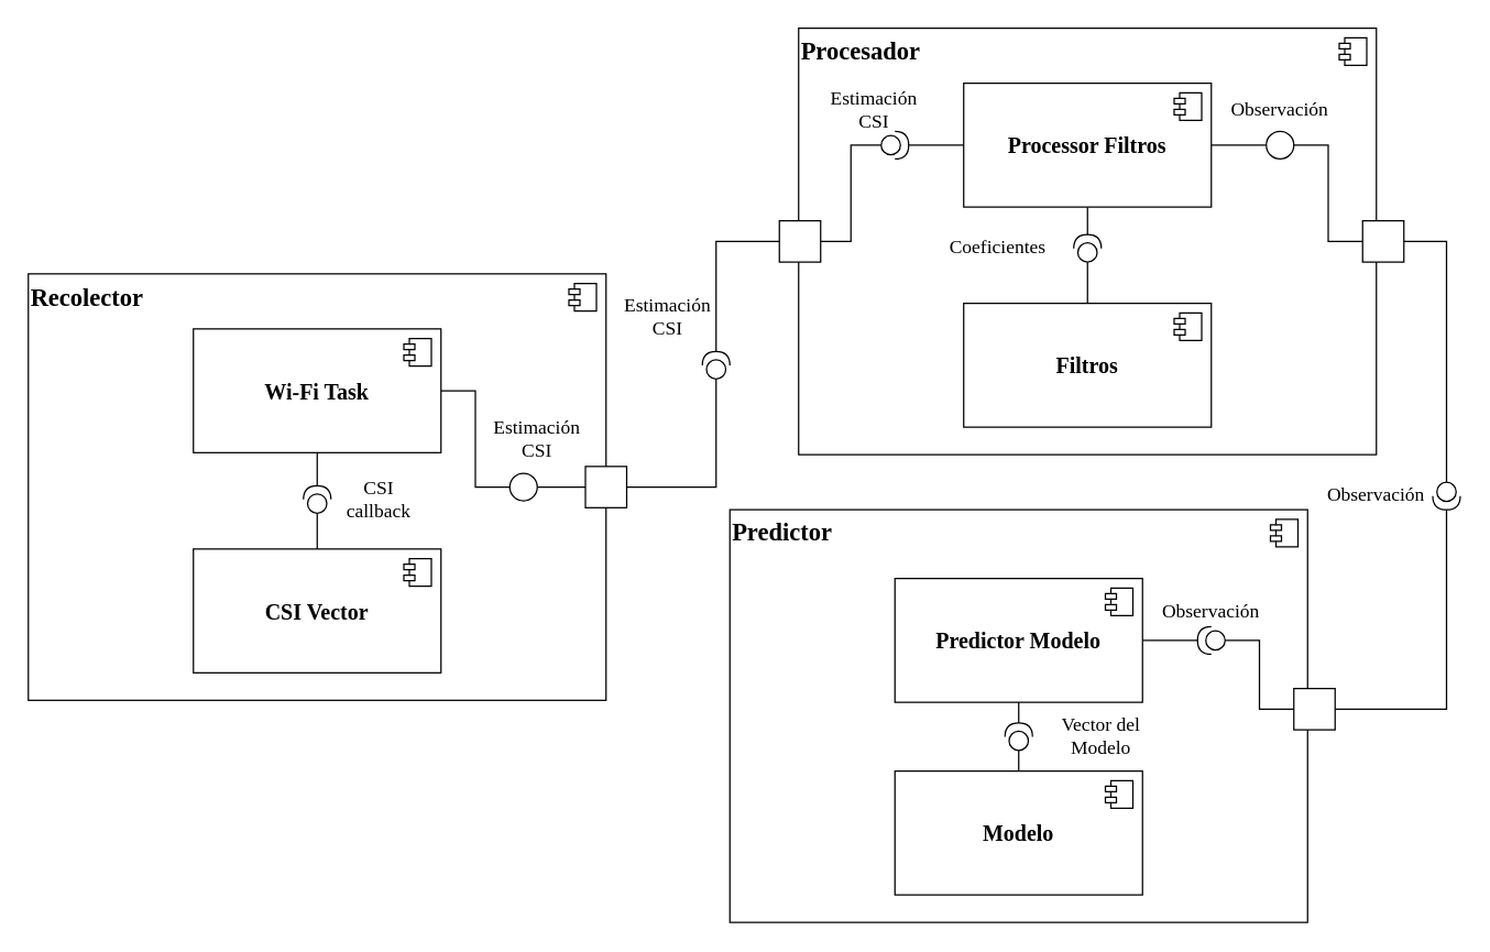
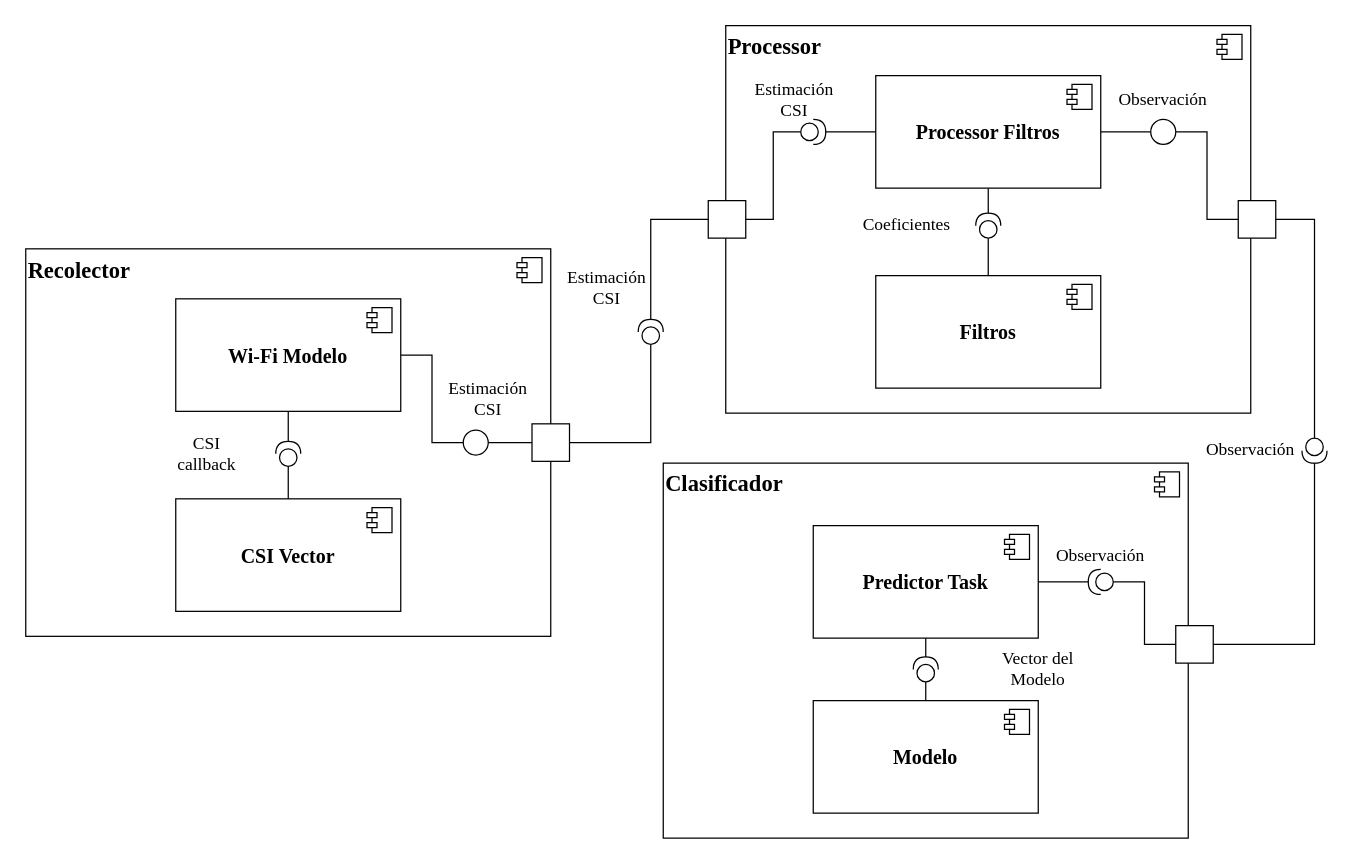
  <mxCell id="0" />
  <mxCell id="1" parent="0" />
- <mxCell id="2" value="&lt;b style=&quot;font-size: 18px;&quot;&gt;Predictor&lt;/b&gt;" style="html=1;dropTarget=0;whiteSpace=wrap;align=left;verticalAlign=top;fontFamily=Times New Roman;fontSize=18;" vertex="1" parent="1"><mxGeometry x="530" y="370" width="420" height="300" as="geometry" /></mxCell>
+ <mxCell id="2" value="&lt;b style=&quot;font-size: 18px;&quot;&gt;Clasificador&lt;/b&gt;" style="html=1;dropTarget=0;whiteSpace=wrap;align=left;verticalAlign=top;fontFamily=Times New Roman;fontSize=18;" vertex="1" parent="1"><mxGeometry x="530" y="370" width="420" height="300" as="geometry" /></mxCell>
  <mxCell id="3" value="" style="shape=module;jettyWidth=8;jettyHeight=4;" vertex="1" parent="2"><mxGeometry x="1" width="20" height="20" relative="1" as="geometry"><mxPoint x="-27" y="7" as="offset" /></mxGeometry></mxCell>
- <mxCell id="4" value="&lt;b style=&quot;font-size: 18px;&quot;&gt;Procesador&lt;/b&gt;" style="html=1;dropTarget=0;whiteSpace=wrap;align=left;verticalAlign=top;fontFamily=Times New Roman;fontSize=18;" vertex="1" parent="1"><mxGeometry x="580" y="20" width="420" height="310" as="geometry" /></mxCell>
+ <mxCell id="4" value="&lt;b style=&quot;font-size: 18px;&quot;&gt;Processor&lt;/b&gt;" style="html=1;dropTarget=0;whiteSpace=wrap;align=left;verticalAlign=top;fontFamily=Times New Roman;fontSize=18;" vertex="1" parent="1"><mxGeometry x="580" y="20" width="420" height="310" as="geometry" /></mxCell>
  <mxCell id="5" value="" style="shape=module;jettyWidth=8;jettyHeight=4;" vertex="1" parent="4"><mxGeometry x="1" width="20" height="20" relative="1" as="geometry"><mxPoint x="-27" y="7" as="offset" /></mxGeometry></mxCell>
  <mxCell id="6" value="&lt;b style=&quot;font-size: 18px;&quot;&gt;Recolector&lt;/b&gt;" style="html=1;dropTarget=0;whiteSpace=wrap;align=left;verticalAlign=top;fontSize=18;fontFamily=Times New Roman;" vertex="1" parent="1"><mxGeometry x="20" y="198.57" width="420" height="310" as="geometry" /></mxCell>
  <mxCell id="7" value="" style="shape=module;jettyWidth=8;jettyHeight=4;" vertex="1" parent="6"><mxGeometry x="1" width="20" height="20" relative="1" as="geometry"><mxPoint x="-27" y="7" as="offset" /></mxGeometry></mxCell>
  <mxCell id="8" style="edgeStyle=orthogonalEdgeStyle;rounded=0;orthogonalLoop=1;jettySize=auto;html=1;exitX=1;exitY=0.5;exitDx=0;exitDy=0;entryX=0;entryY=0.5;entryDx=0;entryDy=0;fontFamily=Times New Roman;fontSize=16;endArrow=none;endFill=0;" edge="1" parent="1" source="9" target="53"><mxGeometry relative="1" as="geometry" /></mxCell>
- <mxCell id="9" value="&lt;b style=&quot;font-size: 16px;&quot;&gt;Wi-Fi Task&lt;/b&gt;" style="html=1;dropTarget=0;whiteSpace=wrap;fontSize=16;fontFamily=Times New Roman;" parent="1" vertex="1"><mxGeometry x="140" y="238.57" width="180" height="90" as="geometry" /></mxCell>
+ <mxCell id="9" value="&lt;b style=&quot;font-size: 16px;&quot;&gt;Wi-Fi Modelo&lt;/b&gt;" style="html=1;dropTarget=0;whiteSpace=wrap;fontSize=16;fontFamily=Times New Roman;" parent="1" vertex="1"><mxGeometry x="140" y="238.57" width="180" height="90" as="geometry" /></mxCell>
  <mxCell id="10" value="" style="shape=module;jettyWidth=8;jettyHeight=4;" parent="9" vertex="1"><mxGeometry x="1" width="20" height="20" relative="1" as="geometry"><mxPoint x="-27" y="7" as="offset" /></mxGeometry></mxCell>
  <mxCell id="11" value="&lt;b style=&quot;font-size: 16px;&quot;&gt;CSI Vector&lt;/b&gt;" style="html=1;dropTarget=0;whiteSpace=wrap;fontSize=16;fontFamily=Times New Roman;" parent="1" vertex="1"><mxGeometry x="140" y="398.57" width="180" height="90" as="geometry" /></mxCell>
  <mxCell id="12" value="" style="shape=module;jettyWidth=8;jettyHeight=4;" parent="11" vertex="1"><mxGeometry x="1" width="20" height="20" relative="1" as="geometry"><mxPoint x="-27" y="7" as="offset" /></mxGeometry></mxCell>
  <mxCell id="13" style="edgeStyle=orthogonalEdgeStyle;rounded=0;orthogonalLoop=1;jettySize=auto;html=1;exitX=1;exitY=0.5;exitDx=0;exitDy=0;entryX=1;entryY=0.5;entryDx=0;entryDy=0;entryPerimeter=0;fontFamily=Times New Roman;fontSize=16;endArrow=none;endFill=0;" edge="1" parent="1" source="14" target="33"><mxGeometry relative="1" as="geometry" /></mxCell>
- <mxCell id="14" value="&lt;b style=&quot;font-size: 16px;&quot;&gt;Predictor Modelo&lt;/b&gt;" style="html=1;dropTarget=0;whiteSpace=wrap;fontFamily=Times New Roman;fontSize=16;" parent="1" vertex="1"><mxGeometry x="650" y="420" width="180" height="90" as="geometry" /></mxCell>
+ <mxCell id="14" value="&lt;b style=&quot;font-size: 16px;&quot;&gt;Predictor Task&lt;/b&gt;" style="html=1;dropTarget=0;whiteSpace=wrap;fontFamily=Times New Roman;fontSize=16;" parent="1" vertex="1"><mxGeometry x="650" y="420" width="180" height="90" as="geometry" /></mxCell>
  <mxCell id="15" value="" style="shape=module;jettyWidth=8;jettyHeight=4;" parent="14" vertex="1"><mxGeometry x="1" width="20" height="20" relative="1" as="geometry"><mxPoint x="-27" y="7" as="offset" /></mxGeometry></mxCell>
  <mxCell id="16" style="edgeStyle=orthogonalEdgeStyle;rounded=0;orthogonalLoop=1;jettySize=auto;html=1;exitX=0.5;exitY=1;exitDx=0;exitDy=0;entryX=1;entryY=0.5;entryDx=0;entryDy=0;entryPerimeter=0;endArrow=none;endFill=0;" edge="1" parent="1" source="19" target="29"><mxGeometry relative="1" as="geometry" /></mxCell>
  <mxCell id="17" style="edgeStyle=orthogonalEdgeStyle;rounded=0;orthogonalLoop=1;jettySize=auto;html=1;exitX=1;exitY=0.5;exitDx=0;exitDy=0;entryX=0;entryY=0.5;entryDx=0;entryDy=0;fontFamily=Times New Roman;fontSize=16;endArrow=none;endFill=0;" edge="1" parent="1" source="19" target="37"><mxGeometry relative="1" as="geometry" /></mxCell>
  <mxCell id="18" style="edgeStyle=orthogonalEdgeStyle;rounded=0;orthogonalLoop=1;jettySize=auto;html=1;exitX=0;exitY=0.5;exitDx=0;exitDy=0;entryX=1;entryY=0.5;entryDx=0;entryDy=0;entryPerimeter=0;fontFamily=Times New Roman;fontSize=16;endArrow=none;endFill=0;" edge="1" parent="1" source="19" target="58"><mxGeometry relative="1" as="geometry" /></mxCell>
  <mxCell id="19" value="&lt;b style=&quot;font-size: 16px;&quot;&gt;Processor Filtros&lt;/b&gt;" style="html=1;dropTarget=0;whiteSpace=wrap;fontFamily=Times New Roman;fontSize=16;" parent="1" vertex="1"><mxGeometry x="700" y="60" width="180" height="90" as="geometry" /></mxCell>
  <mxCell id="20" value="" style="shape=module;jettyWidth=8;jettyHeight=4;" parent="19" vertex="1"><mxGeometry x="1" width="20" height="20" relative="1" as="geometry"><mxPoint x="-27" y="7" as="offset" /></mxGeometry></mxCell>
  <mxCell id="21" style="edgeStyle=orthogonalEdgeStyle;rounded=0;orthogonalLoop=1;jettySize=auto;html=1;entryX=0;entryY=0.5;entryDx=0;entryDy=0;entryPerimeter=0;endArrow=none;endFill=0;" edge="1" parent="1" source="22" target="29"><mxGeometry relative="1" as="geometry" /></mxCell>
  <mxCell id="22" value="&lt;b style=&quot;font-size: 16px;&quot;&gt;Filtros&lt;/b&gt;" style="html=1;dropTarget=0;whiteSpace=wrap;fontFamily=Times New Roman;fontSize=16;" parent="1" vertex="1"><mxGeometry x="700" y="220" width="180" height="90" as="geometry" /></mxCell>
  <mxCell id="23" value="" style="shape=module;jettyWidth=8;jettyHeight=4;" parent="22" vertex="1"><mxGeometry x="1" width="20" height="20" relative="1" as="geometry"><mxPoint x="-27" y="7" as="offset" /></mxGeometry></mxCell>
  <mxCell id="24" value="&lt;b style=&quot;font-size: 16px;&quot;&gt;Modelo&lt;/b&gt;" style="html=1;dropTarget=0;whiteSpace=wrap;fontFamily=Times New Roman;fontSize=16;" vertex="1" parent="1"><mxGeometry x="650" y="560" width="180" height="90" as="geometry" /></mxCell>
  <mxCell id="25" value="" style="shape=module;jettyWidth=8;jettyHeight=4;" vertex="1" parent="24"><mxGeometry x="1" width="20" height="20" relative="1" as="geometry"><mxPoint x="-27" y="7" as="offset" /></mxGeometry></mxCell>
  <mxCell id="26" style="edgeStyle=orthogonalEdgeStyle;rounded=0;orthogonalLoop=1;jettySize=auto;html=1;exitX=1;exitY=0.5;exitDx=0;exitDy=0;entryX=1;entryY=0.5;entryDx=0;entryDy=0;entryPerimeter=0;fontFamily=Times New Roman;fontSize=16;endArrow=none;endFill=0;" edge="1" parent="1" source="27" target="35"><mxGeometry relative="1" as="geometry" /></mxCell>
  <mxCell id="27" value="" style="html=1;rounded=0;align=left;verticalAlign=top;" vertex="1" parent="1"><mxGeometry x="940" y="500" width="30" height="30" as="geometry" /></mxCell>
  <mxCell id="28" value="" style="html=1;rounded=0;align=left;verticalAlign=top;" vertex="1" parent="1"><mxGeometry x="990" y="160" width="30" height="30" as="geometry" /></mxCell>
  <mxCell id="29" value="" style="shape=providedRequiredInterface;html=1;verticalLabelPosition=bottom;align=left;verticalAlign=top;rotation=-90;" vertex="1" parent="1"><mxGeometry x="780" y="170" width="20" height="20" as="geometry" /></mxCell>
  <mxCell id="30" value="Coeficientes" style="text;html=1;strokeColor=none;fillColor=none;align=center;verticalAlign=middle;whiteSpace=wrap;rounded=0;fontFamily=Times New Roman;fontSize=14;" vertex="1" parent="1"><mxGeometry x="705" y="170" width="40" height="20" as="geometry" /></mxCell>
  <mxCell id="31" value="" style="rounded=0;orthogonalLoop=1;jettySize=auto;html=1;endArrow=none;endFill=0;fontFamily=Times New Roman;fontSize=16;" edge="1" parent="1"><mxGeometry relative="1" as="geometry"><mxPoint x="880" y="465" as="sourcePoint" /><mxPoint x="880" y="465" as="targetPoint" /></mxGeometry></mxCell>
  <mxCell id="32" style="edgeStyle=orthogonalEdgeStyle;rounded=0;orthogonalLoop=1;jettySize=auto;html=1;exitX=0;exitY=0.5;exitDx=0;exitDy=0;exitPerimeter=0;entryX=0;entryY=0.5;entryDx=0;entryDy=0;fontFamily=Times New Roman;fontSize=16;endArrow=none;endFill=0;" edge="1" parent="1" source="33" target="27"><mxGeometry relative="1" as="geometry" /></mxCell>
  <mxCell id="33" value="" style="shape=providedRequiredInterface;html=1;verticalLabelPosition=bottom;fontFamily=Times New Roman;fontSize=16;align=left;verticalAlign=top;rotation=-180;" vertex="1" parent="1"><mxGeometry x="870" y="455" width="20" height="20" as="geometry" /></mxCell>
  <mxCell id="34" style="edgeStyle=orthogonalEdgeStyle;rounded=0;orthogonalLoop=1;jettySize=auto;html=1;exitX=0;exitY=0.5;exitDx=0;exitDy=0;exitPerimeter=0;entryX=1;entryY=0.5;entryDx=0;entryDy=0;fontFamily=Times New Roman;fontSize=16;endArrow=none;endFill=0;" edge="1" parent="1" source="35" target="28"><mxGeometry relative="1" as="geometry" /></mxCell>
  <mxCell id="35" value="" style="shape=providedRequiredInterface;html=1;verticalLabelPosition=bottom;fontFamily=Times New Roman;fontSize=16;align=left;verticalAlign=top;rotation=90;" vertex="1" parent="1"><mxGeometry x="1041" y="350" width="20" height="20" as="geometry" /></mxCell>
  <mxCell id="36" style="edgeStyle=orthogonalEdgeStyle;rounded=0;orthogonalLoop=1;jettySize=auto;html=1;entryX=0;entryY=0.5;entryDx=0;entryDy=0;fontFamily=Times New Roman;fontSize=16;endArrow=none;endFill=0;" edge="1" parent="1" source="37" target="28"><mxGeometry relative="1" as="geometry" /></mxCell>
  <mxCell id="37" value="" style="ellipse;whiteSpace=wrap;html=1;aspect=fixed;fontFamily=Times New Roman;fontSize=16;align=left;verticalAlign=top;" vertex="1" parent="1"><mxGeometry x="920" y="95" width="20" height="20" as="geometry" /></mxCell>
  <mxCell id="38" value="Observación" style="text;html=1;strokeColor=none;fillColor=none;align=center;verticalAlign=middle;whiteSpace=wrap;rounded=0;fontFamily=Times New Roman;fontSize=14;" vertex="1" parent="1"><mxGeometry x="980" y="350" width="40" height="20" as="geometry" /></mxCell>
  <mxCell id="39" value="Observación" style="text;html=1;strokeColor=none;fillColor=none;align=center;verticalAlign=middle;whiteSpace=wrap;rounded=0;fontFamily=Times New Roman;fontSize=14;" vertex="1" parent="1"><mxGeometry x="860" y="435" width="40" height="20" as="geometry" /></mxCell>
  <mxCell id="40" value="" style="shape=providedRequiredInterface;html=1;verticalLabelPosition=bottom;fontFamily=Times New Roman;fontSize=18;align=left;verticalAlign=top;rotation=-90;" vertex="1" parent="1"><mxGeometry x="730" y="525" width="20" height="20" as="geometry" /></mxCell>
  <mxCell id="41" value="" style="endArrow=none;html=1;fontFamily=Times New Roman;fontSize=18;entryX=0.5;entryY=1;entryDx=0;entryDy=0;exitX=1;exitY=0.5;exitDx=0;exitDy=0;exitPerimeter=0;" edge="1" parent="1" source="40" target="14"><mxGeometry width="50" height="50" relative="1" as="geometry"><mxPoint x="460" y="610" as="sourcePoint" /><mxPoint x="510" y="560" as="targetPoint" /></mxGeometry></mxCell>
  <mxCell id="42" value="" style="endArrow=none;html=1;fontFamily=Times New Roman;fontSize=18;entryX=0;entryY=0.5;entryDx=0;entryDy=0;entryPerimeter=0;exitX=0.5;exitY=0;exitDx=0;exitDy=0;" edge="1" parent="1" source="24" target="40"><mxGeometry width="50" height="50" relative="1" as="geometry"><mxPoint x="460" y="630" as="sourcePoint" /><mxPoint x="510" y="580" as="targetPoint" /></mxGeometry></mxCell>
- <mxCell id="43" value="Vector del Modelo" style="text;html=1;strokeColor=none;fillColor=none;align=center;verticalAlign=middle;whiteSpace=wrap;rounded=0;fontFamily=Times New Roman;fontSize=14;" vertex="1" parent="1"><mxGeometry x="760" y="525" width="80" height="20" as="geometry" /></mxCell>
+ <mxCell id="43" value="Vector del Modelo" style="text;html=1;strokeColor=none;fillColor=none;align=center;verticalAlign=middle;whiteSpace=wrap;rounded=0;fontFamily=Times New Roman;fontSize=14;" vertex="1" parent="1"><mxGeometry x="790" y="525" width="80" height="20" as="geometry" /></mxCell>
  <mxCell id="44" value="Observación" style="text;html=1;strokeColor=none;fillColor=none;align=center;verticalAlign=middle;whiteSpace=wrap;rounded=0;fontFamily=Times New Roman;fontSize=14;" vertex="1" parent="1"><mxGeometry x="910" y="70" width="40" height="20" as="geometry" /></mxCell>
  <mxCell id="45" style="edgeStyle=orthogonalEdgeStyle;rounded=0;orthogonalLoop=1;jettySize=auto;html=1;exitX=0.5;exitY=1;exitDx=0;exitDy=0;fontFamily=Times New Roman;fontSize=18;endArrow=none;endFill=0;" edge="1" parent="1" source="6" target="6"><mxGeometry relative="1" as="geometry" /></mxCell>
  <mxCell id="46" value="" style="shape=providedRequiredInterface;html=1;verticalLabelPosition=bottom;fontFamily=Times New Roman;fontSize=16;align=left;verticalAlign=top;rotation=-90;" vertex="1" parent="1"><mxGeometry x="220" y="352.57" width="20" height="20" as="geometry" /></mxCell>
  <mxCell id="47" value="" style="endArrow=none;html=1;fontFamily=Times New Roman;fontSize=16;entryX=0;entryY=0.5;entryDx=0;entryDy=0;entryPerimeter=0;exitX=0.5;exitY=0;exitDx=0;exitDy=0;" edge="1" parent="1" source="11" target="46"><mxGeometry width="50" height="50" relative="1" as="geometry"><mxPoint x="60" y="608.57" as="sourcePoint" /><mxPoint x="110" y="558.57" as="targetPoint" /></mxGeometry></mxCell>
  <mxCell id="48" value="" style="endArrow=none;html=1;fontFamily=Times New Roman;fontSize=16;exitX=0.5;exitY=1;exitDx=0;exitDy=0;entryX=1;entryY=0.5;entryDx=0;entryDy=0;entryPerimeter=0;" edge="1" parent="1" source="9" target="46"><mxGeometry width="50" height="50" relative="1" as="geometry"><mxPoint x="120" y="638.57" as="sourcePoint" /><mxPoint x="170" y="588.57" as="targetPoint" /></mxGeometry></mxCell>
- <mxCell id="49" value="CSI callback" style="text;html=1;strokeColor=none;fillColor=none;align=center;verticalAlign=middle;whiteSpace=wrap;rounded=0;fontFamily=Times New Roman;fontSize=14;" vertex="1" parent="1"><mxGeometry x="240" y="352.57" width="70" height="20" as="geometry" /></mxCell>
+ <mxCell id="49" value="CSI callback" style="text;html=1;strokeColor=none;fillColor=none;align=center;verticalAlign=middle;whiteSpace=wrap;rounded=0;fontFamily=Times New Roman;fontSize=14;" vertex="1" parent="1"><mxGeometry x="130" y="352.57" width="70" height="20" as="geometry" /></mxCell>
  <mxCell id="50" style="edgeStyle=orthogonalEdgeStyle;rounded=0;orthogonalLoop=1;jettySize=auto;html=1;exitX=0;exitY=0.5;exitDx=0;exitDy=0;entryX=1;entryY=0.5;entryDx=0;entryDy=0;fontFamily=Times New Roman;fontSize=16;endArrow=none;endFill=0;" edge="1" parent="1" source="52" target="53"><mxGeometry relative="1" as="geometry" /></mxCell>
  <mxCell id="51" style="edgeStyle=orthogonalEdgeStyle;rounded=0;orthogonalLoop=1;jettySize=auto;html=1;exitX=1;exitY=0.5;exitDx=0;exitDy=0;entryX=0;entryY=0.5;entryDx=0;entryDy=0;entryPerimeter=0;fontFamily=Times New Roman;fontSize=16;endArrow=none;endFill=0;" edge="1" parent="1" source="52" target="56"><mxGeometry relative="1" as="geometry" /></mxCell>
  <mxCell id="52" value="" style="html=1;rounded=0;align=left;verticalAlign=top;" vertex="1" parent="1"><mxGeometry x="425" y="338.57" width="30" height="30" as="geometry" /></mxCell>
  <mxCell id="53" value="" style="ellipse;whiteSpace=wrap;html=1;aspect=fixed;fontFamily=Times New Roman;fontSize=16;align=left;verticalAlign=top;" vertex="1" parent="1"><mxGeometry x="370" y="343.57" width="20" height="20" as="geometry" /></mxCell>
  <mxCell id="54" value="" style="html=1;rounded=0;align=left;verticalAlign=top;" vertex="1" parent="1"><mxGeometry x="566" y="160" width="30" height="30" as="geometry" /></mxCell>
  <mxCell id="55" style="edgeStyle=orthogonalEdgeStyle;rounded=0;orthogonalLoop=1;jettySize=auto;html=1;exitX=1;exitY=0.5;exitDx=0;exitDy=0;exitPerimeter=0;entryX=0;entryY=0.5;entryDx=0;entryDy=0;fontFamily=Times New Roman;fontSize=16;endArrow=none;endFill=0;" edge="1" parent="1" source="56" target="54"><mxGeometry relative="1" as="geometry" /></mxCell>
  <mxCell id="56" value="" style="shape=providedRequiredInterface;html=1;verticalLabelPosition=bottom;fontFamily=Times New Roman;fontSize=16;align=left;verticalAlign=top;rotation=-90;" vertex="1" parent="1"><mxGeometry x="510" y="255" width="20" height="20" as="geometry" /></mxCell>
  <mxCell id="57" style="edgeStyle=orthogonalEdgeStyle;rounded=0;orthogonalLoop=1;jettySize=auto;html=1;exitX=0;exitY=0.5;exitDx=0;exitDy=0;exitPerimeter=0;entryX=1;entryY=0.5;entryDx=0;entryDy=0;fontFamily=Times New Roman;fontSize=16;endArrow=none;endFill=0;" edge="1" parent="1" source="58" target="54"><mxGeometry relative="1" as="geometry" /></mxCell>
  <mxCell id="58" value="" style="shape=providedRequiredInterface;html=1;verticalLabelPosition=bottom;fontFamily=Times New Roman;fontSize=16;align=left;verticalAlign=top;rotation=0;" vertex="1" parent="1"><mxGeometry x="640" y="95" width="20" height="20" as="geometry" /></mxCell>
  <mxCell id="59" value="Estimación CSI" style="text;html=1;strokeColor=none;fillColor=none;align=center;verticalAlign=middle;whiteSpace=wrap;rounded=0;fontFamily=Times New Roman;fontSize=14;" vertex="1" parent="1"><mxGeometry x="355" y="308.57" width="70" height="20" as="geometry" /></mxCell>
  <mxCell id="60" value="Estimación CSI" style="text;html=1;strokeColor=none;fillColor=none;align=center;verticalAlign=middle;whiteSpace=wrap;rounded=0;fontFamily=Times New Roman;fontSize=14;" vertex="1" parent="1"><mxGeometry x="450" y="220" width="70" height="20" as="geometry" /></mxCell>
  <mxCell id="61" value="Estimación CSI" style="text;html=1;strokeColor=none;fillColor=none;align=center;verticalAlign=middle;whiteSpace=wrap;rounded=0;fontFamily=Times New Roman;fontSize=14;" vertex="1" parent="1"><mxGeometry x="600" y="70" width="70" height="20" as="geometry" /></mxCell>
